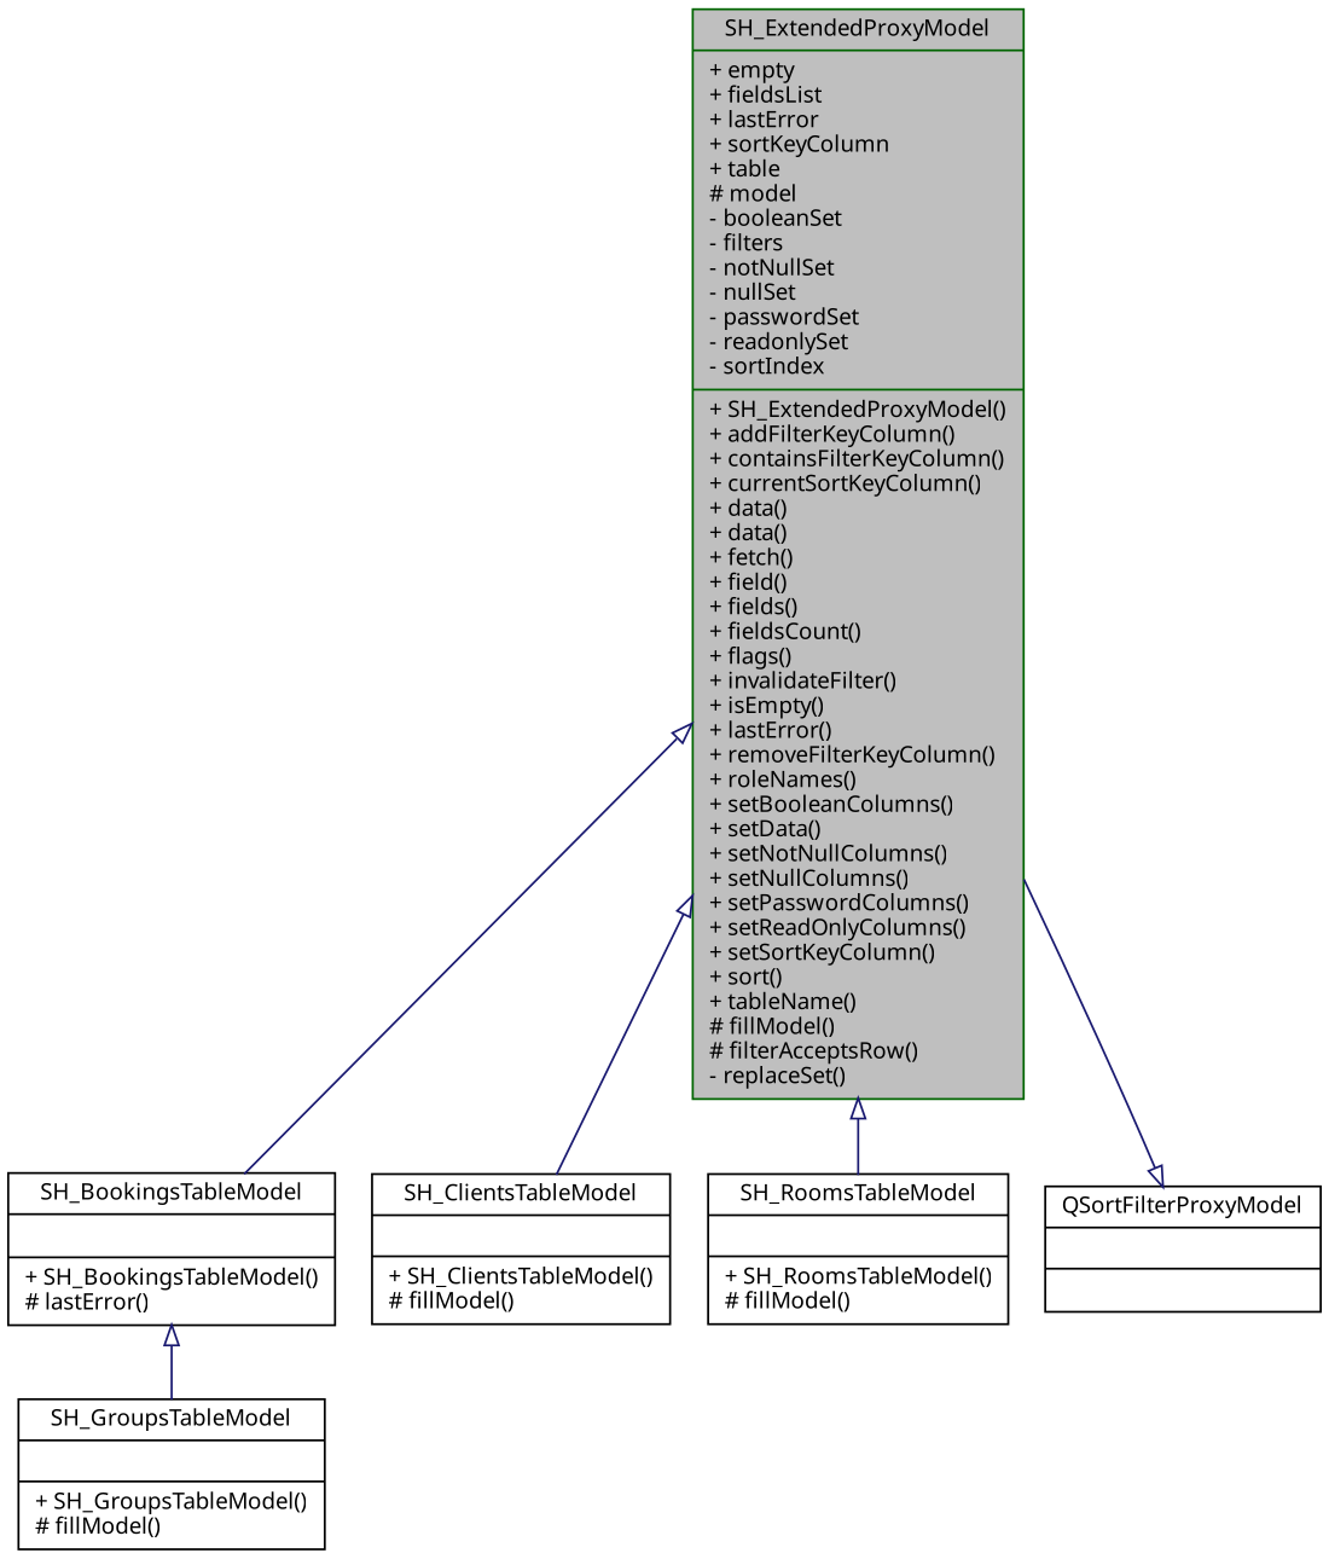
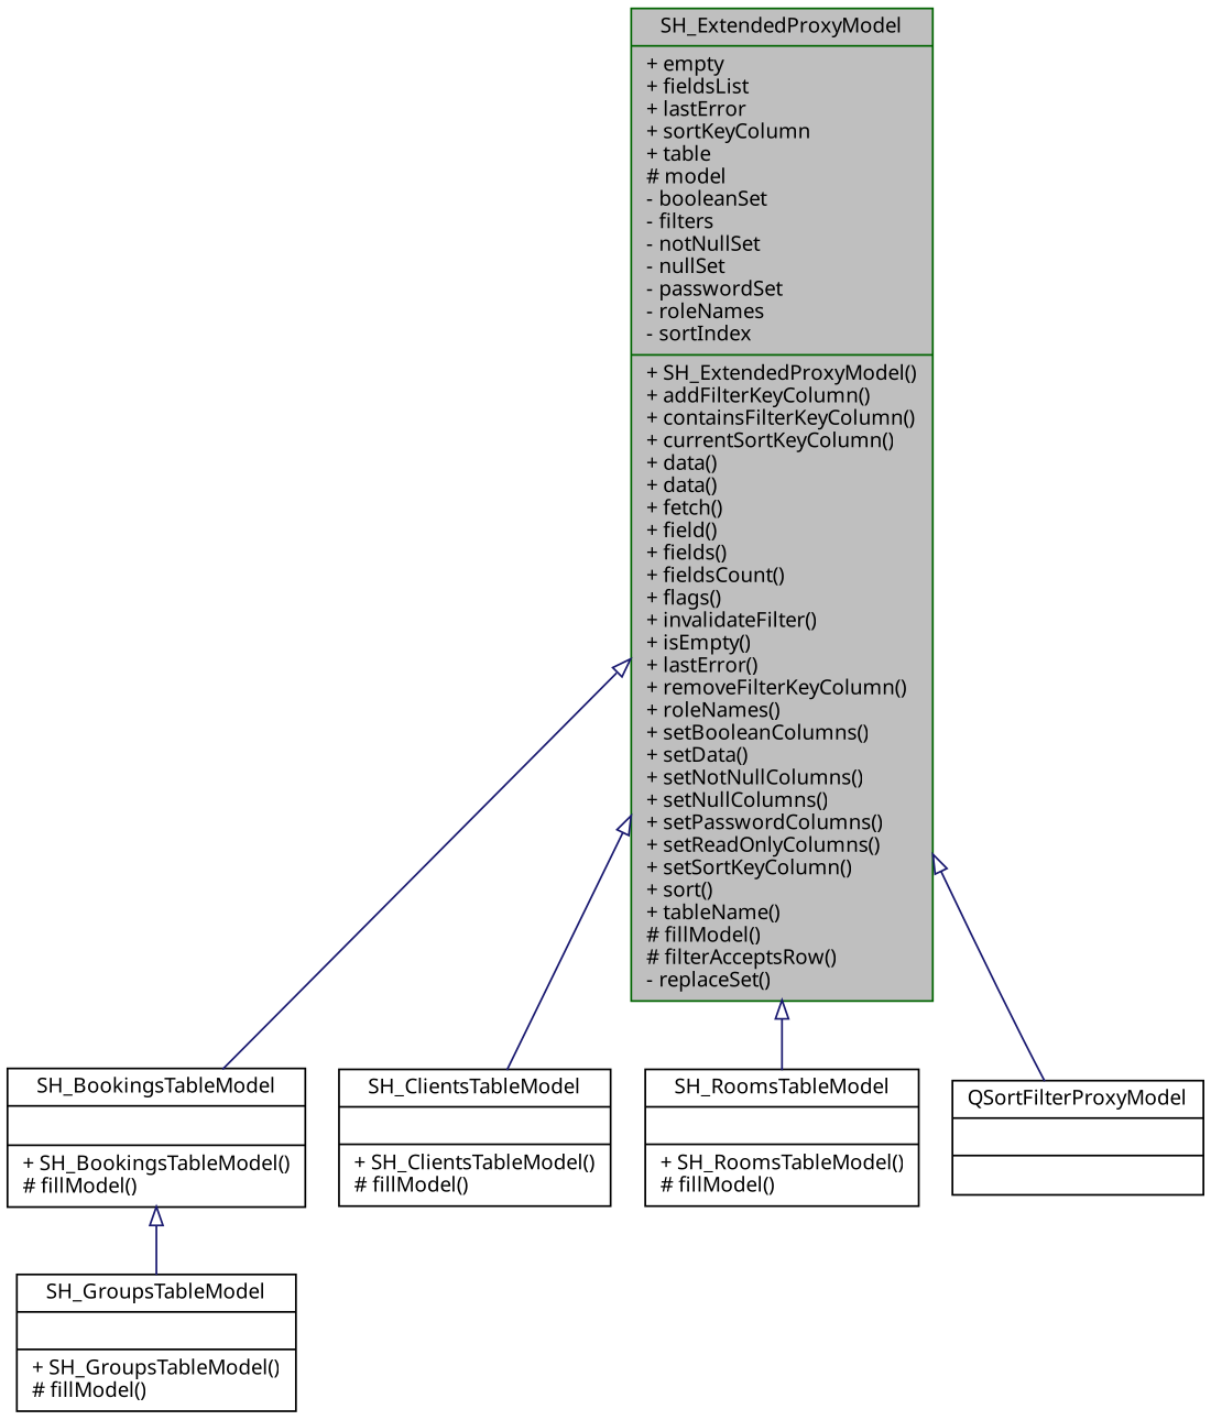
  digraph {
    node [color=black fontname=Verdana fontsize=11 shape=record]
    edge [arrowtail=onormal color=midnightblue dir=back fontname=Verdana fontsize=11 labelfontname=Verdana labelfontsize=11 style=solid]
-   n1 [color=darkgreen fillcolor=grey75 fontcolor=black height=0.2 label="{SH_ExtendedProxyModel\n|+ empty\l+ fieldsList\l+ lastError\l+ sortKeyColumn\l+ table\l# model\l- booleanSet\l- filters\l- notNullSet\l- nullSet\l- passwordSet\l- readonlySet\l- sortIndex\l|+ SH_ExtendedProxyModel()\l+ addFilterKeyColumn()\l+ containsFilterKeyColumn()\l+ currentSortKeyColumn()\l+ data()\l+ data()\l+ fetch()\l+ field()\l+ fields()\l+ fieldsCount()\l+ flags()\l+ invalidateFilter()\l+ isEmpty()\l+ lastError()\l+ removeFilterKeyColumn()\l+ roleNames()\l+ setBooleanColumns()\l+ setData()\l+ setNotNullColumns()\l+ setNullColumns()\l+ setPasswordColumns()\l+ setReadOnlyColumns()\l+ setSortKeyColumn()\l+ sort()\l+ tableName()\l# fillModel()\l# filterAcceptsRow()\l- replaceSet()\l}" style=filled width=0.4]
-   n2 [height=0.2 label="{SH_BookingsTableModel\n||+ SH_BookingsTableModel()\l# lastError()\l}" width=0.4]
+   n1 [color=darkgreen fillcolor=grey75 fontcolor=black height=0.2 label="{SH_ExtendedProxyModel\n|+ empty\l+ fieldsList\l+ lastError\l+ sortKeyColumn\l+ table\l# model\l- booleanSet\l- filters\l- notNullSet\l- nullSet\l- passwordSet\l- roleNames\l- sortIndex\l|+ SH_ExtendedProxyModel()\l+ addFilterKeyColumn()\l+ containsFilterKeyColumn()\l+ currentSortKeyColumn()\l+ data()\l+ data()\l+ fetch()\l+ field()\l+ fields()\l+ fieldsCount()\l+ flags()\l+ invalidateFilter()\l+ isEmpty()\l+ lastError()\l+ removeFilterKeyColumn()\l+ roleNames()\l+ setBooleanColumns()\l+ setData()\l+ setNotNullColumns()\l+ setNullColumns()\l+ setPasswordColumns()\l+ setReadOnlyColumns()\l+ setSortKeyColumn()\l+ sort()\l+ tableName()\l# fillModel()\l# filterAcceptsRow()\l- replaceSet()\l}" style=filled width=0.4]
+   n2 [height=0.2 label="{SH_BookingsTableModel\n||+ SH_BookingsTableModel()\l# fillModel()\l}" width=0.4]
    n3 [height=0.2 label="{SH_ClientsTableModel\n||+ SH_ClientsTableModel()\l# fillModel()\l}" width=0.4]
    n4 [height=0.2 label="{SH_RoomsTableModel\n||+ SH_RoomsTableModel()\l# fillModel()\l}" width=0.4]
    n5 [height=0.2 label="{SH_GroupsTableModel\n||+ SH_GroupsTableModel()\l# fillModel()\l}" width=0.4]
    n6 [height=0.2 label="{QSortFilterProxyModel\n||}" width=0.4]
    n1 -> n2
    n1 -> n3
    n1 -> n4
    n2 -> n5
-   n6 -> n1
+   n1 -> n6
  }
